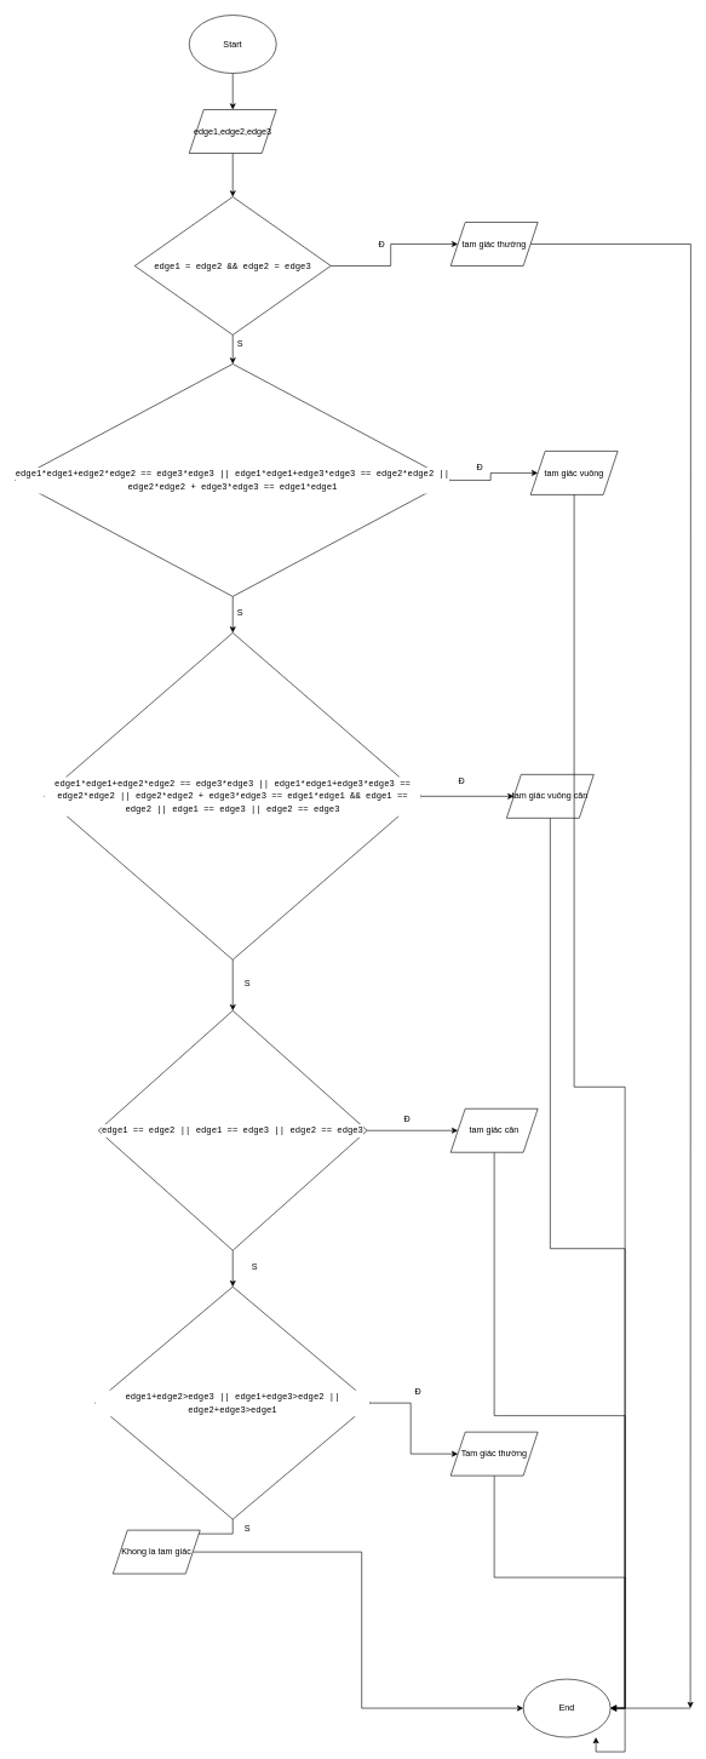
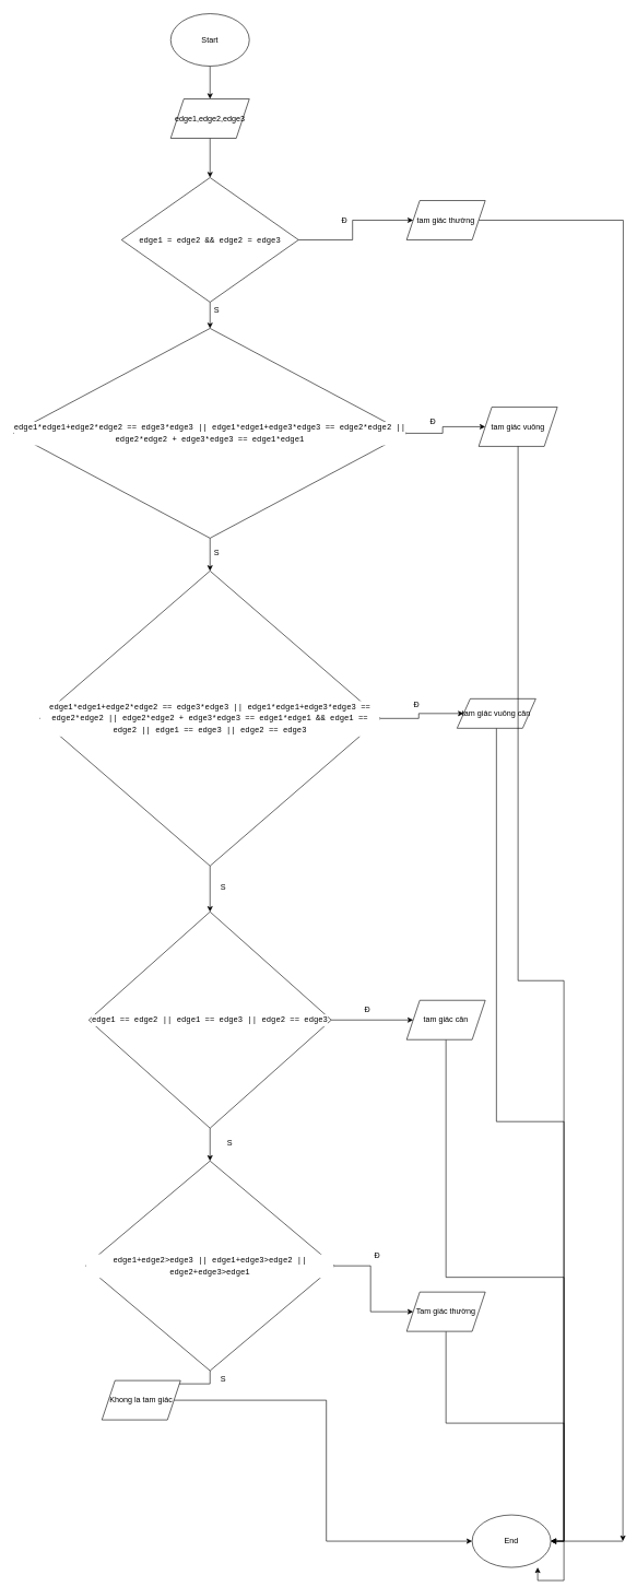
  <mxCell id="0" />
  <mxCell id="1" parent="0" />
  <mxCell id="2" style="edgeStyle=orthogonalEdgeStyle;rounded=0;orthogonalLoop=1;jettySize=auto;html=1;entryX=0.5;entryY=0;entryDx=0;entryDy=0;" edge="1" parent="1" source="3" target="5"><mxGeometry relative="1" as="geometry" /></mxCell>
  <mxCell id="3" value="Start" style="ellipse;whiteSpace=wrap;html=1;" vertex="1" parent="1"><mxGeometry x="260" y="20" width="120" height="80" as="geometry" /></mxCell>
  <mxCell id="4" style="edgeStyle=orthogonalEdgeStyle;rounded=0;orthogonalLoop=1;jettySize=auto;html=1;entryX=0.5;entryY=0;entryDx=0;entryDy=0;" edge="1" parent="1" source="5" target="8"><mxGeometry relative="1" as="geometry" /></mxCell>
  <mxCell id="5" value="edge1,edge2,edge3" style="shape=parallelogram;perimeter=parallelogramPerimeter;whiteSpace=wrap;html=1;fixedSize=1;" vertex="1" parent="1"><mxGeometry x="260" y="150" width="120" height="60" as="geometry" /></mxCell>
  <mxCell id="6" style="edgeStyle=orthogonalEdgeStyle;rounded=0;orthogonalLoop=1;jettySize=auto;html=1;" edge="1" parent="1" source="8" target="10"><mxGeometry relative="1" as="geometry" /></mxCell>
  <mxCell id="7" style="edgeStyle=orthogonalEdgeStyle;rounded=0;orthogonalLoop=1;jettySize=auto;html=1;entryX=0.5;entryY=0;entryDx=0;entryDy=0;" edge="1" parent="1" source="8" target="16"><mxGeometry relative="1" as="geometry" /></mxCell>
  <mxCell id="8" value="&lt;div style=&quot;background-color: rgb(255, 255, 255); font-family: Menlo, Monaco, &amp;quot;Courier New&amp;quot;, monospace; line-height: 18px;&quot;&gt;edge1 = edge2 &amp;amp;&amp;amp; edge2 = edge3&lt;/div&gt;" style="rhombus;whiteSpace=wrap;html=1;" vertex="1" parent="1"><mxGeometry x="185" y="270" width="270" height="190" as="geometry" /></mxCell>
  <mxCell id="9" style="edgeStyle=orthogonalEdgeStyle;rounded=0;orthogonalLoop=1;jettySize=auto;html=1;" edge="1" parent="1" source="10"><mxGeometry relative="1" as="geometry"><mxPoint x="790" y="380" as="sourcePoint" /><mxPoint x="950" y="2350" as="targetPoint" /></mxGeometry></mxCell>
  <mxCell id="10" value="tam giác thường" style="shape=parallelogram;perimeter=parallelogramPerimeter;whiteSpace=wrap;html=1;fixedSize=1;" vertex="1" parent="1"><mxGeometry x="620" y="305" width="120" height="60" as="geometry" /></mxCell>
  <mxCell id="11" value="tam giác vuông" style="shape=parallelogram;perimeter=parallelogramPerimeter;whiteSpace=wrap;html=1;fixedSize=1;" vertex="1" parent="1"><mxGeometry x="730" y="620" width="120" height="60" as="geometry" /></mxCell>
  <mxCell id="12" style="edgeStyle=orthogonalEdgeStyle;rounded=0;orthogonalLoop=1;jettySize=auto;html=1;entryX=1;entryY=0.5;entryDx=0;entryDy=0;" edge="1" parent="1" source="13" target="35"><mxGeometry relative="1" as="geometry" /></mxCell>
- <mxCell id="13" value="tam giác vuông cân" style="shape=parallelogram;perimeter=parallelogramPerimeter;whiteSpace=wrap;html=1;fixedSize=1;" vertex="1" parent="1"><mxGeometry x="697" y="1065" width="120" height="60" as="geometry" /></mxCell>
+ <mxCell id="13" value="tam giác vuông cân" style="shape=parallelogram;perimeter=parallelogramPerimeter;whiteSpace=wrap;html=1;fixedSize=1;" vertex="1" parent="1"><mxGeometry x="697" y="1065" width="120" height="45" as="geometry" /></mxCell>
  <mxCell id="14" style="edgeStyle=orthogonalEdgeStyle;rounded=0;orthogonalLoop=1;jettySize=auto;html=1;" edge="1" parent="1" source="16" target="11"><mxGeometry relative="1" as="geometry" /></mxCell>
  <mxCell id="15" style="edgeStyle=orthogonalEdgeStyle;rounded=0;orthogonalLoop=1;jettySize=auto;html=1;entryX=0.5;entryY=0;entryDx=0;entryDy=0;" edge="1" parent="1" source="16" target="19"><mxGeometry relative="1" as="geometry" /></mxCell>
  <mxCell id="16" value="&lt;div style=&quot;background-color: rgb(255, 255, 255); font-family: Menlo, Monaco, &amp;quot;Courier New&amp;quot;, monospace; line-height: 18px;&quot;&gt;edge1*edge1+edge2*edge2 == edge3*edge3 || edge1*edge1+edge3*edge3 == edge2*edge2 || edge2*edge2 + edge3*edge3 == edge1*edge1&lt;/div&gt;" style="rhombus;whiteSpace=wrap;html=1;" vertex="1" parent="1"><mxGeometry x="20" y="500" width="600" height="320" as="geometry" /></mxCell>
  <mxCell id="17" style="edgeStyle=orthogonalEdgeStyle;rounded=0;orthogonalLoop=1;jettySize=auto;html=1;" edge="1" parent="1" source="19" target="13"><mxGeometry relative="1" as="geometry" /></mxCell>
  <mxCell id="18" style="edgeStyle=orthogonalEdgeStyle;rounded=0;orthogonalLoop=1;jettySize=auto;html=1;entryX=0.5;entryY=0;entryDx=0;entryDy=0;" edge="1" parent="1" source="19" target="22"><mxGeometry relative="1" as="geometry" /></mxCell>
  <mxCell id="19" value="&lt;div style=&quot;background-color: rgb(255, 255, 255); font-family: Menlo, Monaco, &amp;quot;Courier New&amp;quot;, monospace; line-height: 18px;&quot;&gt;edge1*edge1+edge2*edge2 == edge3*edge3 || edge1*edge1+edge3*edge3 == edge2*edge2 || edge2*edge2 + edge3*edge3 == edge1*edge1 &amp;amp;&amp;amp; edge1 == edge2 || edge1 == edge3 || edge2 == edge3&lt;/div&gt;" style="rhombus;whiteSpace=wrap;html=1;" vertex="1" parent="1"><mxGeometry x="60" y="870" width="520" height="450" as="geometry" /></mxCell>
  <mxCell id="20" style="edgeStyle=orthogonalEdgeStyle;rounded=0;orthogonalLoop=1;jettySize=auto;html=1;" edge="1" parent="1" source="22" target="24"><mxGeometry relative="1" as="geometry" /></mxCell>
  <mxCell id="21" style="edgeStyle=orthogonalEdgeStyle;rounded=0;orthogonalLoop=1;jettySize=auto;html=1;entryX=0.5;entryY=0;entryDx=0;entryDy=0;" edge="1" parent="1" source="22" target="27"><mxGeometry relative="1" as="geometry" /></mxCell>
  <mxCell id="22" value="&lt;div style=&quot;background-color: rgb(255, 255, 255); font-family: Menlo, Monaco, &amp;quot;Courier New&amp;quot;, monospace; line-height: 18px;&quot;&gt;edge1 == edge2 || edge1 == edge3 || edge2 == edge3&lt;/div&gt;" style="rhombus;whiteSpace=wrap;html=1;" vertex="1" parent="1"><mxGeometry x="135" y="1390" width="370" height="330" as="geometry" /></mxCell>
  <mxCell id="23" style="edgeStyle=orthogonalEdgeStyle;rounded=0;orthogonalLoop=1;jettySize=auto;html=1;entryX=1;entryY=0.5;entryDx=0;entryDy=0;" edge="1" parent="1" source="24" target="35"><mxGeometry relative="1" as="geometry" /></mxCell>
  <mxCell id="24" value="tam giác cân" style="shape=parallelogram;perimeter=parallelogramPerimeter;whiteSpace=wrap;html=1;fixedSize=1;" vertex="1" parent="1"><mxGeometry x="620" y="1525" width="120" height="60" as="geometry" /></mxCell>
  <mxCell id="25" style="edgeStyle=orthogonalEdgeStyle;rounded=0;orthogonalLoop=1;jettySize=auto;html=1;" edge="1" parent="1" source="27" target="29"><mxGeometry relative="1" as="geometry" /></mxCell>
  <mxCell id="26" style="edgeStyle=orthogonalEdgeStyle;rounded=0;orthogonalLoop=1;jettySize=auto;html=1;entryX=0.5;entryY=0;entryDx=0;entryDy=0;" edge="1" parent="1" source="27" target="37"><mxGeometry relative="1" as="geometry" /></mxCell>
  <mxCell id="27" value="&lt;div style=&quot;background-color: rgb(255, 255, 255); font-family: Menlo, Monaco, &amp;quot;Courier New&amp;quot;, monospace; line-height: 18px;&quot;&gt;edge1+edge2&amp;gt;edge3 || edge1+edge3&amp;gt;edge2 || edge2+edge3&amp;gt;edge1&lt;/div&gt;" style="rhombus;whiteSpace=wrap;html=1;" vertex="1" parent="1"><mxGeometry x="130" y="1770" width="380" height="320" as="geometry" /></mxCell>
  <mxCell id="28" style="edgeStyle=orthogonalEdgeStyle;rounded=0;orthogonalLoop=1;jettySize=auto;html=1;entryX=1;entryY=0.5;entryDx=0;entryDy=0;" edge="1" parent="1" source="29" target="35"><mxGeometry relative="1" as="geometry" /></mxCell>
  <mxCell id="29" value="Tam giác thường" style="shape=parallelogram;perimeter=parallelogramPerimeter;whiteSpace=wrap;html=1;fixedSize=1;" vertex="1" parent="1"><mxGeometry x="620" y="1970" width="120" height="60" as="geometry" /></mxCell>
  <mxCell id="30" value="Đ" style="text;html=1;align=center;verticalAlign=middle;resizable=0;points=[];autosize=1;strokeColor=none;fillColor=none;" vertex="1" parent="1"><mxGeometry x="510" y="320" width="30" height="30" as="geometry" /></mxCell>
  <mxCell id="31" value="Đ" style="text;html=1;align=center;verticalAlign=middle;resizable=0;points=[];autosize=1;strokeColor=none;fillColor=none;" vertex="1" parent="1"><mxGeometry x="645" y="628" width="30" height="30" as="geometry" /></mxCell>
  <mxCell id="32" value="Đ" style="text;html=1;align=center;verticalAlign=middle;resizable=0;points=[];autosize=1;strokeColor=none;fillColor=none;" vertex="1" parent="1"><mxGeometry x="620" y="1060" width="30" height="30" as="geometry" /></mxCell>
  <mxCell id="33" value="Đ" style="text;html=1;align=center;verticalAlign=middle;resizable=0;points=[];autosize=1;strokeColor=none;fillColor=none;" vertex="1" parent="1"><mxGeometry x="545" y="1525" width="30" height="30" as="geometry" /></mxCell>
  <mxCell id="34" value="Đ" style="text;html=1;align=center;verticalAlign=middle;resizable=0;points=[];autosize=1;strokeColor=none;fillColor=none;" vertex="1" parent="1"><mxGeometry x="560" y="1900" width="30" height="30" as="geometry" /></mxCell>
  <mxCell id="35" value="End" style="ellipse;whiteSpace=wrap;html=1;" vertex="1" parent="1"><mxGeometry x="720" y="2310" width="120" height="80" as="geometry" /></mxCell>
  <mxCell id="36" style="edgeStyle=orthogonalEdgeStyle;rounded=0;orthogonalLoop=1;jettySize=auto;html=1;entryX=0;entryY=0.5;entryDx=0;entryDy=0;" edge="1" parent="1" source="37" target="35"><mxGeometry relative="1" as="geometry" /></mxCell>
  <mxCell id="37" value="Khong la tam giác" style="shape=parallelogram;perimeter=parallelogramPerimeter;whiteSpace=wrap;html=1;fixedSize=1;" vertex="1" parent="1"><mxGeometry x="155" y="2105" width="120" height="60" as="geometry" /></mxCell>
  <mxCell id="38" value="S" style="text;html=1;align=center;verticalAlign=middle;resizable=0;points=[];autosize=1;strokeColor=none;fillColor=none;" vertex="1" parent="1"><mxGeometry x="325" y="2088" width="30" height="30" as="geometry" /></mxCell>
  <mxCell id="39" value="S" style="text;html=1;align=center;verticalAlign=middle;resizable=0;points=[];autosize=1;strokeColor=none;fillColor=none;" vertex="1" parent="1"><mxGeometry x="335" y="1728" width="30" height="30" as="geometry" /></mxCell>
  <mxCell id="40" value="S" style="text;html=1;align=center;verticalAlign=middle;resizable=0;points=[];autosize=1;strokeColor=none;fillColor=none;" vertex="1" parent="1"><mxGeometry x="325" y="1338" width="30" height="30" as="geometry" /></mxCell>
  <mxCell id="41" value="S" style="text;html=1;align=center;verticalAlign=middle;resizable=0;points=[];autosize=1;strokeColor=none;fillColor=none;" vertex="1" parent="1"><mxGeometry x="315" y="828" width="30" height="30" as="geometry" /></mxCell>
  <mxCell id="42" value="S" style="text;html=1;align=center;verticalAlign=middle;resizable=0;points=[];autosize=1;strokeColor=none;fillColor=none;" vertex="1" parent="1"><mxGeometry x="315" y="458" width="30" height="30" as="geometry" /></mxCell>
  <mxCell id="43" value="" style="endArrow=classic;html=1;rounded=0;entryX=1;entryY=0.5;entryDx=0;entryDy=0;" edge="1" parent="1" target="35"><mxGeometry width="50" height="50" relative="1" as="geometry"><mxPoint x="950" y="2350" as="sourcePoint" /><mxPoint x="1000" y="2310" as="targetPoint" /></mxGeometry></mxCell>
  <mxCell id="44" style="edgeStyle=orthogonalEdgeStyle;rounded=0;orthogonalLoop=1;jettySize=auto;html=1;entryX=0.833;entryY=1;entryDx=0;entryDy=0;entryPerimeter=0;" edge="1" parent="1" source="11" target="35"><mxGeometry relative="1" as="geometry" /></mxCell>
